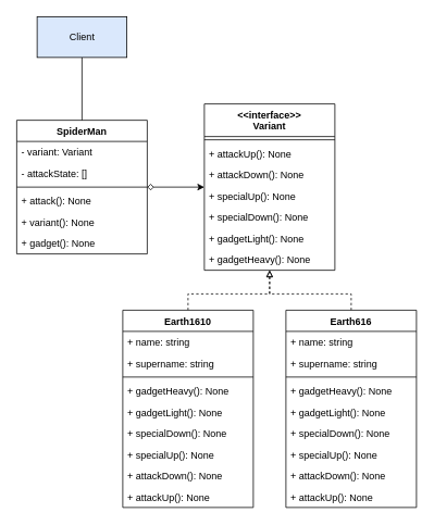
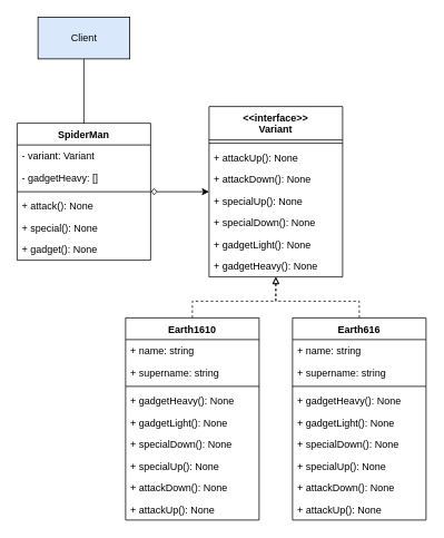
  <mxCell id="0" />
  <mxCell id="1" parent="0" />
  <mxCell id="2" style="edgeStyle=orthogonalEdgeStyle;rounded=0;orthogonalLoop=1;jettySize=auto;html=1;startArrow=diamond;startFill=0;" edge="1" parent="1" source="3" target="12"><mxGeometry relative="1" as="geometry" /></mxCell>
  <mxCell id="3" value="SpiderMan" style="swimlane;fontStyle=1;align=center;verticalAlign=top;childLayout=stackLayout;horizontal=1;startSize=26;horizontalStack=0;resizeParent=1;resizeParentMax=0;resizeLast=0;collapsible=1;marginBottom=0;" vertex="1" parent="1"><mxGeometry x="20" y="147" width="160" height="164" as="geometry" /></mxCell>
  <mxCell id="4" value="- variant: Variant" style="text;strokeColor=none;fillColor=none;align=left;verticalAlign=top;spacingLeft=4;spacingRight=4;overflow=hidden;rotatable=0;points=[[0,0.5],[1,0.5]];portConstraint=eastwest;" vertex="1" parent="3"><mxGeometry y="26" width="160" height="26" as="geometry" /></mxCell>
- <mxCell id="5" value="- attackState: []" style="text;strokeColor=none;fillColor=none;align=left;verticalAlign=top;spacingLeft=4;spacingRight=4;overflow=hidden;rotatable=0;points=[[0,0.5],[1,0.5]];portConstraint=eastwest;" vertex="1" parent="3"><mxGeometry y="52" width="160" height="26" as="geometry" /></mxCell>
+ <mxCell id="5" value="- gadgetHeavy: []" style="text;strokeColor=none;fillColor=none;align=left;verticalAlign=top;spacingLeft=4;spacingRight=4;overflow=hidden;rotatable=0;points=[[0,0.5],[1,0.5]];portConstraint=eastwest;" vertex="1" parent="3"><mxGeometry y="52" width="160" height="26" as="geometry" /></mxCell>
  <mxCell id="6" value="" style="line;strokeWidth=1;fillColor=none;align=left;verticalAlign=middle;spacingTop=-1;spacingLeft=3;spacingRight=3;rotatable=0;labelPosition=right;points=[];portConstraint=eastwest;" vertex="1" parent="3"><mxGeometry y="78" width="160" height="8" as="geometry" /></mxCell>
  <mxCell id="7" value="+ attack(): None" style="text;strokeColor=none;fillColor=none;align=left;verticalAlign=top;spacingLeft=4;spacingRight=4;overflow=hidden;rotatable=0;points=[[0,0.5],[1,0.5]];portConstraint=eastwest;" vertex="1" parent="3"><mxGeometry y="86" width="160" height="26" as="geometry" /></mxCell>
- <mxCell id="8" value="+ variant(): None" style="text;strokeColor=none;fillColor=none;align=left;verticalAlign=top;spacingLeft=4;spacingRight=4;overflow=hidden;rotatable=0;points=[[0,0.5],[1,0.5]];portConstraint=eastwest;" vertex="1" parent="3"><mxGeometry y="112" width="160" height="26" as="geometry" /></mxCell>
+ <mxCell id="8" value="+ special(): None" style="text;strokeColor=none;fillColor=none;align=left;verticalAlign=top;spacingLeft=4;spacingRight=4;overflow=hidden;rotatable=0;points=[[0,0.5],[1,0.5]];portConstraint=eastwest;" vertex="1" parent="3"><mxGeometry y="112" width="160" height="26" as="geometry" /></mxCell>
  <mxCell id="9" value="+ gadget(): None" style="text;strokeColor=none;fillColor=none;align=left;verticalAlign=top;spacingLeft=4;spacingRight=4;overflow=hidden;rotatable=0;points=[[0,0.5],[1,0.5]];portConstraint=eastwest;" vertex="1" parent="3"><mxGeometry y="138" width="160" height="26" as="geometry" /></mxCell>
  <mxCell id="10" style="edgeStyle=orthogonalEdgeStyle;rounded=0;orthogonalLoop=1;jettySize=auto;html=1;endArrow=none;" edge="1" parent="1" source="11" target="3"><mxGeometry relative="1" as="geometry" /></mxCell>
  <mxCell id="11" value="Client" style="html=1;fillColor=#dae8fc;" vertex="1" parent="1"><mxGeometry x="45" y="20" width="110" height="50" as="geometry" /></mxCell>
  <mxCell id="12" value="&lt;&lt;interface&gt;&gt;&#10;Variant" style="swimlane;fontStyle=1;align=center;verticalAlign=top;childLayout=stackLayout;horizontal=1;startSize=40;horizontalStack=0;resizeParent=1;resizeParentMax=0;resizeLast=0;collapsible=1;marginBottom=0;" vertex="1" parent="1"><mxGeometry x="250" y="127" width="160" height="204" as="geometry" /></mxCell>
  <mxCell id="13" value="" style="line;strokeWidth=1;fillColor=none;align=left;verticalAlign=middle;spacingTop=-1;spacingLeft=3;spacingRight=3;rotatable=0;labelPosition=right;points=[];portConstraint=eastwest;" vertex="1" parent="12"><mxGeometry y="40" width="160" height="8" as="geometry" /></mxCell>
  <mxCell id="14" value="+ attackUp(): None" style="text;strokeColor=none;fillColor=none;align=left;verticalAlign=top;spacingLeft=4;spacingRight=4;overflow=hidden;rotatable=0;points=[[0,0.5],[1,0.5]];portConstraint=eastwest;" vertex="1" parent="12"><mxGeometry y="48" width="160" height="26" as="geometry" /></mxCell>
  <mxCell id="15" value="+ attackDown(): None" style="text;strokeColor=none;fillColor=none;align=left;verticalAlign=top;spacingLeft=4;spacingRight=4;overflow=hidden;rotatable=0;points=[[0,0.5],[1,0.5]];portConstraint=eastwest;" vertex="1" parent="12"><mxGeometry y="74" width="160" height="26" as="geometry" /></mxCell>
  <mxCell id="16" value="+ specialUp(): None" style="text;strokeColor=none;fillColor=none;align=left;verticalAlign=top;spacingLeft=4;spacingRight=4;overflow=hidden;rotatable=0;points=[[0,0.5],[1,0.5]];portConstraint=eastwest;" vertex="1" parent="12"><mxGeometry y="100" width="160" height="26" as="geometry" /></mxCell>
  <mxCell id="17" value="+ specialDown(): None" style="text;strokeColor=none;fillColor=none;align=left;verticalAlign=top;spacingLeft=4;spacingRight=4;overflow=hidden;rotatable=0;points=[[0,0.5],[1,0.5]];portConstraint=eastwest;" vertex="1" parent="12"><mxGeometry y="126" width="160" height="26" as="geometry" /></mxCell>
  <mxCell id="18" value="+ gadgetLight(): None" style="text;strokeColor=none;fillColor=none;align=left;verticalAlign=top;spacingLeft=4;spacingRight=4;overflow=hidden;rotatable=0;points=[[0,0.5],[1,0.5]];portConstraint=eastwest;" vertex="1" parent="12"><mxGeometry y="152" width="160" height="26" as="geometry" /></mxCell>
  <mxCell id="19" value="+ gadgetHeavy(): None" style="text;strokeColor=none;fillColor=none;align=left;verticalAlign=top;spacingLeft=4;spacingRight=4;overflow=hidden;rotatable=0;points=[[0,0.5],[1,0.5]];portConstraint=eastwest;" vertex="1" parent="12"><mxGeometry y="178" width="160" height="26" as="geometry" /></mxCell>
  <mxCell id="20" style="edgeStyle=orthogonalEdgeStyle;rounded=0;orthogonalLoop=1;jettySize=auto;html=1;startArrow=none;startFill=0;dashed=1;endArrow=block;endFill=0;" edge="1" parent="1" source="32" target="12"><mxGeometry relative="1" as="geometry"><mxPoint x="430" y="380" as="sourcePoint" /><Array as="points"><mxPoint x="430" y="360" /><mxPoint x="330" y="360" /></Array></mxGeometry></mxCell>
  <mxCell id="21" style="edgeStyle=orthogonalEdgeStyle;rounded=0;orthogonalLoop=1;jettySize=auto;html=1;dashed=1;startArrow=none;startFill=0;endArrow=block;endFill=0;" edge="1" parent="1" source="22" target="12"><mxGeometry relative="1" as="geometry"><Array as="points"><mxPoint x="230" y="360" /><mxPoint x="330" y="360" /></Array></mxGeometry></mxCell>
  <mxCell id="22" value="Earth1610" style="swimlane;fontStyle=1;align=center;verticalAlign=top;childLayout=stackLayout;horizontal=1;startSize=26;horizontalStack=0;resizeParent=1;resizeParentMax=0;resizeLast=0;collapsible=1;marginBottom=0;" vertex="1" parent="1"><mxGeometry x="150" y="380" width="160" height="242" as="geometry" /></mxCell>
  <mxCell id="23" value="+ name: string" style="text;strokeColor=none;fillColor=none;align=left;verticalAlign=top;spacingLeft=4;spacingRight=4;overflow=hidden;rotatable=0;points=[[0,0.5],[1,0.5]];portConstraint=eastwest;" vertex="1" parent="22"><mxGeometry y="26" width="160" height="26" as="geometry" /></mxCell>
  <mxCell id="24" value="+ supername: string" style="text;strokeColor=none;fillColor=none;align=left;verticalAlign=top;spacingLeft=4;spacingRight=4;overflow=hidden;rotatable=0;points=[[0,0.5],[1,0.5]];portConstraint=eastwest;" vertex="1" parent="22"><mxGeometry y="52" width="160" height="26" as="geometry" /></mxCell>
  <mxCell id="25" value="" style="line;strokeWidth=1;fillColor=none;align=left;verticalAlign=middle;spacingTop=-1;spacingLeft=3;spacingRight=3;rotatable=0;labelPosition=right;points=[];portConstraint=eastwest;" vertex="1" parent="22"><mxGeometry y="78" width="160" height="8" as="geometry" /></mxCell>
  <mxCell id="26" value="+ gadgetHeavy(): None" style="text;strokeColor=none;fillColor=none;align=left;verticalAlign=top;spacingLeft=4;spacingRight=4;overflow=hidden;rotatable=0;points=[[0,0.5],[1,0.5]];portConstraint=eastwest;" vertex="1" parent="22"><mxGeometry y="86" width="160" height="26" as="geometry" /></mxCell>
  <mxCell id="27" value="+ gadgetLight(): None" style="text;strokeColor=none;fillColor=none;align=left;verticalAlign=top;spacingLeft=4;spacingRight=4;overflow=hidden;rotatable=0;points=[[0,0.5],[1,0.5]];portConstraint=eastwest;" vertex="1" parent="22"><mxGeometry y="112" width="160" height="26" as="geometry" /></mxCell>
  <mxCell id="28" value="+ specialDown(): None" style="text;strokeColor=none;fillColor=none;align=left;verticalAlign=top;spacingLeft=4;spacingRight=4;overflow=hidden;rotatable=0;points=[[0,0.5],[1,0.5]];portConstraint=eastwest;" vertex="1" parent="22"><mxGeometry y="138" width="160" height="26" as="geometry" /></mxCell>
  <mxCell id="29" value="+ specialUp(): None" style="text;strokeColor=none;fillColor=none;align=left;verticalAlign=top;spacingLeft=4;spacingRight=4;overflow=hidden;rotatable=0;points=[[0,0.5],[1,0.5]];portConstraint=eastwest;" vertex="1" parent="22"><mxGeometry y="164" width="160" height="26" as="geometry" /></mxCell>
  <mxCell id="30" value="+ attackDown(): None" style="text;strokeColor=none;fillColor=none;align=left;verticalAlign=top;spacingLeft=4;spacingRight=4;overflow=hidden;rotatable=0;points=[[0,0.5],[1,0.5]];portConstraint=eastwest;" vertex="1" parent="22"><mxGeometry y="190" width="160" height="26" as="geometry" /></mxCell>
  <mxCell id="31" value="+ attackUp(): None" style="text;strokeColor=none;fillColor=none;align=left;verticalAlign=top;spacingLeft=4;spacingRight=4;overflow=hidden;rotatable=0;points=[[0,0.5],[1,0.5]];portConstraint=eastwest;" vertex="1" parent="22"><mxGeometry y="216" width="160" height="26" as="geometry" /></mxCell>
  <mxCell id="32" value="Earth616" style="swimlane;fontStyle=1;align=center;verticalAlign=top;childLayout=stackLayout;horizontal=1;startSize=26;horizontalStack=0;resizeParent=1;resizeParentMax=0;resizeLast=0;collapsible=1;marginBottom=0;" vertex="1" parent="1"><mxGeometry x="350" y="380" width="160" height="242" as="geometry" /></mxCell>
  <mxCell id="33" value="+ name: string" style="text;strokeColor=none;fillColor=none;align=left;verticalAlign=top;spacingLeft=4;spacingRight=4;overflow=hidden;rotatable=0;points=[[0,0.5],[1,0.5]];portConstraint=eastwest;" vertex="1" parent="32"><mxGeometry y="26" width="160" height="26" as="geometry" /></mxCell>
  <mxCell id="34" value="+ supername: string" style="text;strokeColor=none;fillColor=none;align=left;verticalAlign=top;spacingLeft=4;spacingRight=4;overflow=hidden;rotatable=0;points=[[0,0.5],[1,0.5]];portConstraint=eastwest;" vertex="1" parent="32"><mxGeometry y="52" width="160" height="26" as="geometry" /></mxCell>
  <mxCell id="35" value="" style="line;strokeWidth=1;fillColor=none;align=left;verticalAlign=middle;spacingTop=-1;spacingLeft=3;spacingRight=3;rotatable=0;labelPosition=right;points=[];portConstraint=eastwest;" vertex="1" parent="32"><mxGeometry y="78" width="160" height="8" as="geometry" /></mxCell>
  <mxCell id="36" value="+ gadgetHeavy(): None" style="text;strokeColor=none;fillColor=none;align=left;verticalAlign=top;spacingLeft=4;spacingRight=4;overflow=hidden;rotatable=0;points=[[0,0.5],[1,0.5]];portConstraint=eastwest;" vertex="1" parent="32"><mxGeometry y="86" width="160" height="26" as="geometry" /></mxCell>
  <mxCell id="37" value="+ gadgetLight(): None" style="text;strokeColor=none;fillColor=none;align=left;verticalAlign=top;spacingLeft=4;spacingRight=4;overflow=hidden;rotatable=0;points=[[0,0.5],[1,0.5]];portConstraint=eastwest;" vertex="1" parent="32"><mxGeometry y="112" width="160" height="26" as="geometry" /></mxCell>
  <mxCell id="38" value="+ specialDown(): None" style="text;strokeColor=none;fillColor=none;align=left;verticalAlign=top;spacingLeft=4;spacingRight=4;overflow=hidden;rotatable=0;points=[[0,0.5],[1,0.5]];portConstraint=eastwest;" vertex="1" parent="32"><mxGeometry y="138" width="160" height="26" as="geometry" /></mxCell>
  <mxCell id="39" value="+ specialUp(): None" style="text;strokeColor=none;fillColor=none;align=left;verticalAlign=top;spacingLeft=4;spacingRight=4;overflow=hidden;rotatable=0;points=[[0,0.5],[1,0.5]];portConstraint=eastwest;" vertex="1" parent="32"><mxGeometry y="164" width="160" height="26" as="geometry" /></mxCell>
  <mxCell id="40" value="+ attackDown(): None" style="text;strokeColor=none;fillColor=none;align=left;verticalAlign=top;spacingLeft=4;spacingRight=4;overflow=hidden;rotatable=0;points=[[0,0.5],[1,0.5]];portConstraint=eastwest;" vertex="1" parent="32"><mxGeometry y="190" width="160" height="26" as="geometry" /></mxCell>
  <mxCell id="41" value="+ attackUp(): None" style="text;strokeColor=none;fillColor=none;align=left;verticalAlign=top;spacingLeft=4;spacingRight=4;overflow=hidden;rotatable=0;points=[[0,0.5],[1,0.5]];portConstraint=eastwest;" vertex="1" parent="32"><mxGeometry y="216" width="160" height="26" as="geometry" /></mxCell>
